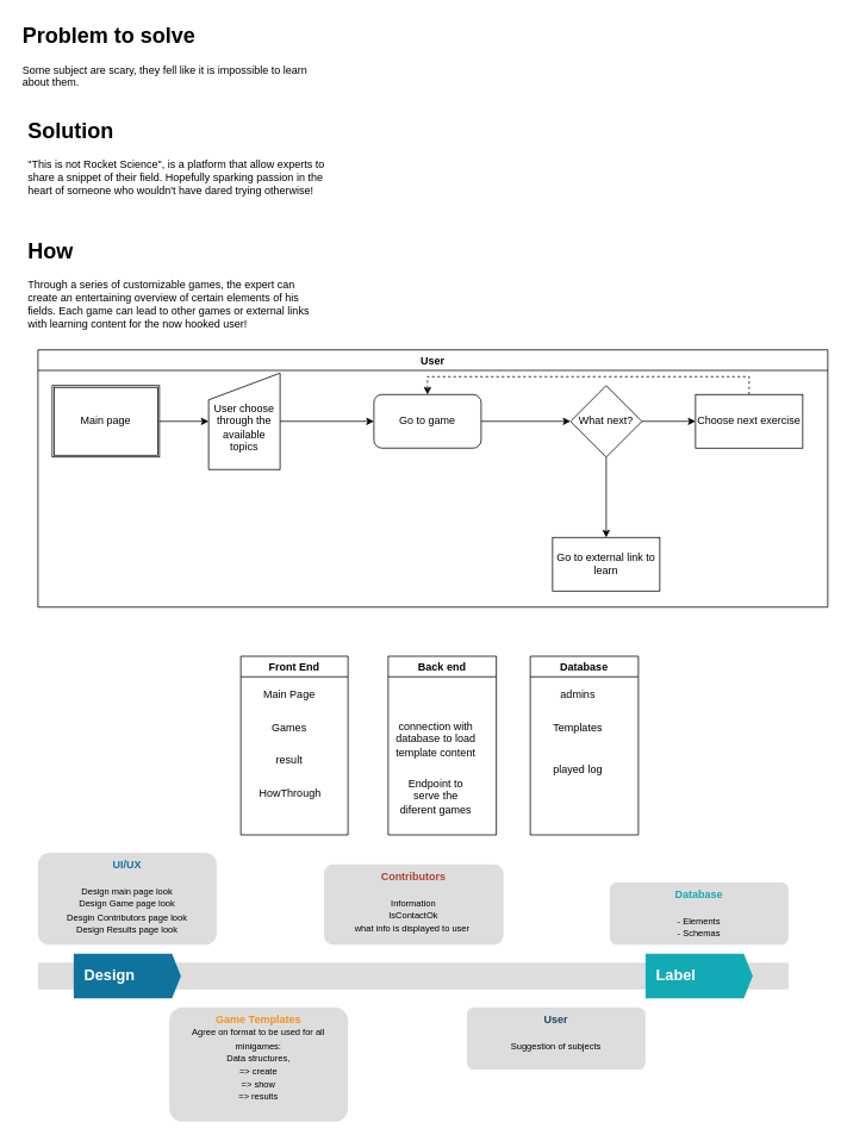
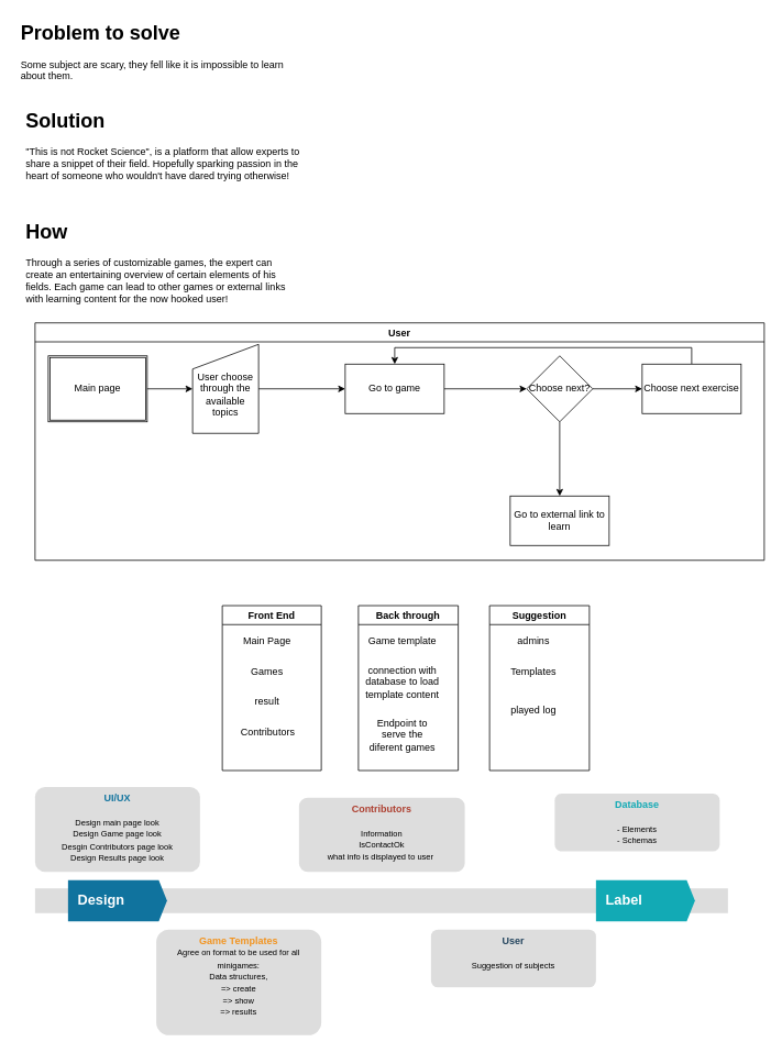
  <mxCell id="0" />
  <mxCell id="1" parent="0" />
  <mxCell id="2" value="&lt;h1&gt;Problem to solve&lt;/h1&gt;&lt;p&gt;Some subject are scary, they fell like it is impossible to learn about them.&amp;nbsp;&lt;br&gt;&lt;/p&gt;" style="text;html=1;strokeColor=none;fillColor=none;spacing=5;spacingTop=-20;whiteSpace=wrap;overflow=hidden;rounded=0;" parent="1" vertex="1"><mxGeometry y="20" width="350" height="88" as="geometry" x="20" /></mxCell>
  <mxCell id="3" value="&lt;h1&gt;Solution&lt;/h1&gt;&lt;p&gt;&quot;This is not Rocket Science&quot;, is a platform that allow experts to share a snippet of their field. Hopefully sparking passion in the heart of someone who wouldn't have dared trying otherwise!&lt;br&gt;&lt;/p&gt;" style="text;html=1;strokeColor=none;fillColor=none;spacing=5;spacingTop=-20;whiteSpace=wrap;overflow=hidden;rounded=0;" parent="1" vertex="1"><mxGeometry x="25.5" y="126" width="347.5" height="133" as="geometry" /></mxCell>
  <mxCell id="4" value="&lt;h1&gt;How&lt;/h1&gt;&lt;p&gt;Through a series of customizable games, the expert can create an entertaining overview of certain elements of his fields. Each game can lead to other games or external links with learning content for the now hooked user!&lt;/p&gt;" style="text;html=1;strokeColor=none;fillColor=none;spacing=5;spacingTop=-20;whiteSpace=wrap;overflow=hidden;rounded=0;" parent="1" vertex="1"><mxGeometry x="25.5" y="261" width="337.5" height="123" as="geometry" /></mxCell>
  <mxCell id="5" value="User" style="swimlane;" parent="1" vertex="1"><mxGeometry x="42" y="391" width="884" height="288" as="geometry" /></mxCell>
  <mxCell id="6" value="Main page" style="shape=ext;double=1;rounded=0;whiteSpace=wrap;html=1;" parent="5" vertex="1"><mxGeometry x="16" y="40" width="120" height="80" as="geometry" /></mxCell>
  <mxCell id="7" value="&lt;br&gt;User choose through the available topics" style="shape=manualInput;whiteSpace=wrap;html=1;" parent="5" vertex="1"><mxGeometry x="191" y="26" width="80" height="108" as="geometry" /></mxCell>
  <mxCell id="8" value="" style="edgeStyle=orthogonalEdgeStyle;rounded=0;orthogonalLoop=1;jettySize=auto;html=1;entryX=0;entryY=0.5;entryDx=0;entryDy=0;" parent="5" source="6" target="7" edge="1"><mxGeometry relative="1" as="geometry"><mxPoint x="185" y="80" as="targetPoint" /></mxGeometry></mxCell>
  <mxCell id="9" value="" style="edgeStyle=orthogonalEdgeStyle;rounded=0;orthogonalLoop=1;jettySize=auto;html=1;exitX=1;exitY=0.5;exitDx=0;exitDy=0;" parent="1" target="11" edge="1" source="7"><mxGeometry relative="1" as="geometry"><mxPoint x="358" y="471" as="sourcePoint" /></mxGeometry></mxCell>
  <mxCell id="10" value="" style="edgeStyle=orthogonalEdgeStyle;rounded=0;orthogonalLoop=1;jettySize=auto;html=1;" parent="1" source="11" target="14" edge="1"><mxGeometry relative="1" as="geometry" /></mxCell>
- <mxCell id="11" value="Go to game" style="whiteSpace=wrap;html=1;rounded=1;" parent="1" vertex="1"><mxGeometry x="418" y="441" width="120" height="60" as="geometry" /></mxCell>
+ <mxCell id="11" value="Go to game" style="whiteSpace=wrap;html=1;rounded=0;" parent="1" vertex="1"><mxGeometry x="418" y="441" width="120" height="60" as="geometry" /></mxCell>
  <mxCell id="12" value="" style="edgeStyle=orthogonalEdgeStyle;rounded=0;orthogonalLoop=1;jettySize=auto;html=1;" parent="1" source="14" target="16" edge="1"><mxGeometry relative="1" as="geometry" /></mxCell>
  <mxCell id="13" value="" style="edgeStyle=orthogonalEdgeStyle;rounded=0;orthogonalLoop=1;jettySize=auto;html=1;" parent="1" source="14" target="17" edge="1"><mxGeometry relative="1" as="geometry" /></mxCell>
- <mxCell id="14" value="What next?" style="rhombus;whiteSpace=wrap;html=1;rounded=0;" parent="1" vertex="1"><mxGeometry x="638" y="431" width="80" height="80" as="geometry" /></mxCell>
- <mxCell id="15" style="edgeStyle=orthogonalEdgeStyle;rounded=0;orthogonalLoop=1;jettySize=auto;html=1;exitX=0.5;exitY=0;exitDx=0;exitDy=0;entryX=0.5;entryY=0;entryDx=0;entryDy=0;dashed=1;" parent="1" source="16" target="11" edge="1"><mxGeometry relative="1" as="geometry" /></mxCell>
+ <mxCell id="14" value="Choose next?" style="rhombus;whiteSpace=wrap;html=1;rounded=0;" parent="1" vertex="1"><mxGeometry x="638" y="431" width="80" height="80" as="geometry" /></mxCell>
+ <mxCell id="15" style="edgeStyle=orthogonalEdgeStyle;rounded=0;orthogonalLoop=1;jettySize=auto;html=1;exitX=0.5;exitY=0;exitDx=0;exitDy=0;entryX=0.5;entryY=0;entryDx=0;entryDy=0;" parent="1" source="16" target="11" edge="1"><mxGeometry relative="1" as="geometry" /></mxCell>
  <mxCell id="16" value="Choose next exercise" style="whiteSpace=wrap;html=1;rounded=0;" parent="1" vertex="1"><mxGeometry x="778" y="441" width="120" height="60" as="geometry" /></mxCell>
  <mxCell id="17" value="Go to external link to learn" style="whiteSpace=wrap;html=1;rounded=0;" parent="1" vertex="1"><mxGeometry x="618" y="601" width="120" height="60" as="geometry" /></mxCell>
- <mxCell id="18" value="Back end" style="swimlane;" parent="1" vertex="1"><mxGeometry x="434" y="734" width="121" height="200" as="geometry" /></mxCell>
+ <mxCell id="18" value="Back through" style="swimlane;" parent="1" vertex="1"><mxGeometry x="434" y="734" width="121" height="200" as="geometry" /></mxCell>
+ <mxCell id="19" value="Game template" style="text;html=1;align=center;verticalAlign=middle;resizable=0;points=[];autosize=1;" parent="18" vertex="1"><mxGeometry x="7" y="34" width="92" height="17" as="geometry" /></mxCell>
  <mxCell id="20" value="connection with&lt;br&gt;database to load&lt;br&gt;template content" style="text;html=1;align=center;verticalAlign=middle;resizable=0;points=[];autosize=1;" parent="18" vertex="1"><mxGeometry x="4" y="71" width="98" height="44" as="geometry" /></mxCell>
  <mxCell id="21" value="Endpoint to&lt;br&gt;serve the &lt;br&gt;diferent games" style="text;html=1;align=center;verticalAlign=middle;resizable=0;points=[];autosize=1;" parent="18" vertex="1"><mxGeometry x="8.5" y="135" width="89" height="44" as="geometry" /></mxCell>
- <mxCell id="22" value="Database" style="swimlane;" parent="1" vertex="1"><mxGeometry x="593" y="734" width="121" height="200" as="geometry" /></mxCell>
+ <mxCell id="22" value="Suggestion" style="swimlane;" parent="1" vertex="1"><mxGeometry x="593" y="734" width="121" height="200" as="geometry" /></mxCell>
  <mxCell id="23" value="admins" style="text;html=1;align=center;verticalAlign=middle;resizable=0;points=[];autosize=1;" parent="22" vertex="1"><mxGeometry x="29" y="34" width="48" height="17" as="geometry" /></mxCell>
  <mxCell id="24" value="Templates" style="text;html=1;align=center;verticalAlign=middle;resizable=0;points=[];autosize=1;" parent="22" vertex="1"><mxGeometry x="20.5" y="71" width="65" height="17" as="geometry" /></mxCell>
  <mxCell id="25" value="played log" style="text;html=1;align=center;verticalAlign=middle;resizable=0;points=[];autosize=1;" parent="22" vertex="1"><mxGeometry x="20.5" y="118" width="65" height="17" as="geometry" /></mxCell>
  <mxCell id="26" value="Front End" style="swimlane;" parent="1" vertex="1"><mxGeometry x="269" y="734" width="120" height="200" as="geometry" /></mxCell>
  <mxCell id="27" value="Main Page" style="text;html=1;align=center;verticalAlign=middle;resizable=0;points=[];autosize=1;" parent="26" vertex="1"><mxGeometry x="20" y="34" width="67" height="17" as="geometry" /></mxCell>
  <mxCell id="28" value="Games" style="text;html=1;align=center;verticalAlign=middle;resizable=0;points=[];autosize=1;" parent="26" vertex="1"><mxGeometry x="29.5" y="71" width="48" height="17" as="geometry" /></mxCell>
  <mxCell id="29" value="result" style="text;html=1;align=center;verticalAlign=middle;resizable=0;points=[];autosize=1;" parent="26" vertex="1"><mxGeometry x="34" y="108" width="39" height="17" as="geometry" /></mxCell>
- <mxCell id="30" value="HowThrough" style="text;html=1;align=center;verticalAlign=middle;resizable=0;points=[];autosize=1;" parent="26" vertex="1"><mxGeometry x="17" y="145" width="75" height="18" as="geometry" /></mxCell>
+ <mxCell id="30" value="Contributors" style="text;html=1;align=center;verticalAlign=middle;resizable=0;points=[];autosize=1;" parent="26" vertex="1"><mxGeometry x="17" y="145" width="75" height="18" as="geometry" /></mxCell>
  <mxCell id="31" value="" style="fillColor=#dddddd;rounded=0;strokeColor=none;" vertex="1" parent="1"><mxGeometry x="42" y="1077" width="840" height="30" as="geometry" /></mxCell>
  <mxCell id="32" value="Design" style="shape=mxgraph.infographic.ribbonSimple;notch1=0;notch2=10;notch=0;html=1;fillColor=#10739E;strokeColor=none;shadow=0;fontSize=17;fontColor=#FFFFFF;align=left;spacingLeft=10;fontStyle=1;" vertex="1" parent="1"><mxGeometry x="82" y="1067" width="120" height="50" as="geometry" /></mxCell>
  <mxCell id="33" value="Label" style="shape=mxgraph.infographic.ribbonSimple;notch1=0;notch2=10;notch=0;html=1;fillColor=#12AAB5;strokeColor=none;shadow=0;fontSize=17;fontColor=#FFFFFF;align=left;spacingLeft=10;fontStyle=1;" vertex="1" parent="1"><mxGeometry x="722" y="1067" width="120" height="50" as="geometry" /></mxCell>
  <mxCell id="34" value="&lt;font style=&quot;font-size: 10px&quot;&gt;&lt;font style=&quot;font-size: 12px&quot; color=&quot;#10739E&quot;&gt;&lt;b&gt;UI/UX&lt;/b&gt;&lt;/font&gt;&lt;br&gt;&lt;br&gt;&lt;font color=&quot;#000000&quot;&gt;Design main page look&lt;br&gt;Design Game page look&lt;br&gt;Desgin Contributors page look&lt;br&gt;Design Results page look&lt;/font&gt;&lt;br&gt;&lt;/font&gt;" style="rounded=1;strokeColor=none;fillColor=#DDDDDD;align=center;arcSize=12;verticalAlign=top;whiteSpace=wrap;html=1;fontSize=12;" vertex="1" parent="1"><mxGeometry x="42" y="954" width="200" height="103" as="geometry" /></mxCell>
  <mxCell id="35" value="&lt;font&gt;&lt;font color=&quot;#f2931e&quot;&gt;&lt;b&gt;Game Templates&lt;/b&gt;&lt;/font&gt;&lt;br&gt;&lt;font size=&quot;1&quot; color=&quot;#000000&quot; style=&quot;font-size: 10px&quot;&gt;Agree on format to be used for all minigames:&lt;br&gt;Data structures,&lt;br&gt;=&amp;gt; create&lt;br&gt;=&amp;gt; show&lt;br&gt;=&amp;gt; results&lt;br&gt;&lt;/font&gt;&lt;/font&gt;" style="rounded=1;strokeColor=none;fillColor=#DDDDDD;align=center;arcSize=12;verticalAlign=top;whiteSpace=wrap;html=1;fontSize=12;" vertex="1" parent="1"><mxGeometry x="189" y="1127" width="200" height="128" as="geometry" /></mxCell>
  <mxCell id="36" value="&lt;font style=&quot;font-size: 10px&quot;&gt;&lt;font style=&quot;font-size: 12px&quot; color=&quot;#AE4132&quot;&gt;&lt;b&gt;Contributors&lt;/b&gt;&lt;/font&gt;&lt;br&gt;&lt;br&gt;&lt;font size=&quot;1&quot; color=&quot;#000000&quot;&gt;Information&lt;br&gt;IsContactOk&lt;br&gt;what info is displayed to user&amp;nbsp;&lt;/font&gt;&lt;/font&gt;" style="rounded=1;strokeColor=none;fillColor=#DDDDDD;align=center;arcSize=12;verticalAlign=top;whiteSpace=wrap;html=1;fontSize=12;" vertex="1" parent="1"><mxGeometry x="362" y="967" width="201" height="90" as="geometry" /></mxCell>
  <mxCell id="37" value="&lt;font style=&quot;font-size: 10px&quot;&gt;&lt;font style=&quot;font-size: 12px&quot; color=&quot;#23445D&quot;&gt;&lt;b&gt;User&lt;/b&gt;&lt;/font&gt;&lt;br&gt;&lt;br&gt;&lt;font size=&quot;1&quot; color=&quot;#000000&quot;&gt;Suggestion of subjects&lt;/font&gt;&lt;/font&gt;" style="rounded=1;strokeColor=none;fillColor=#DDDDDD;align=center;arcSize=12;verticalAlign=top;whiteSpace=wrap;html=1;fontSize=12;" vertex="1" parent="1"><mxGeometry x="522" y="1127" width="200" height="70" as="geometry" /></mxCell>
- <mxCell id="38" value="&lt;font style=&quot;font-size: 10px&quot;&gt;&lt;font style=&quot;font-size: 12px&quot; color=&quot;#12AAB5&quot;&gt;&lt;b&gt;Database&lt;/b&gt;&lt;/font&gt;&lt;br&gt;&lt;br&gt;&lt;font size=&quot;1&quot; color=&quot;#000000&quot;&gt;- Elements&lt;br&gt;- Schemas&lt;br&gt;&lt;/font&gt;&lt;/font&gt;" style="rounded=1;strokeColor=none;fillColor=#DDDDDD;align=center;arcSize=12;verticalAlign=top;whiteSpace=wrap;html=1;fontSize=12;" vertex="1" parent="1"><mxGeometry x="682" y="987" width="200" height="70" as="geometry" /></mxCell>
+ <mxCell id="38" value="&lt;font style=&quot;font-size: 10px&quot;&gt;&lt;font style=&quot;font-size: 12px&quot; color=&quot;#12AAB5&quot;&gt;&lt;b&gt;Database&lt;/b&gt;&lt;/font&gt;&lt;br&gt;&lt;br&gt;&lt;font size=&quot;1&quot; color=&quot;#000000&quot;&gt;- Elements&lt;br&gt;- Schemas&lt;br&gt;&lt;/font&gt;&lt;/font&gt;" style="rounded=1;strokeColor=none;fillColor=#DDDDDD;align=center;arcSize=12;verticalAlign=top;whiteSpace=wrap;html=1;fontSize=12;" vertex="1" parent="1"><mxGeometry x="672" y="962" width="200" height="70" as="geometry" /></mxCell>
